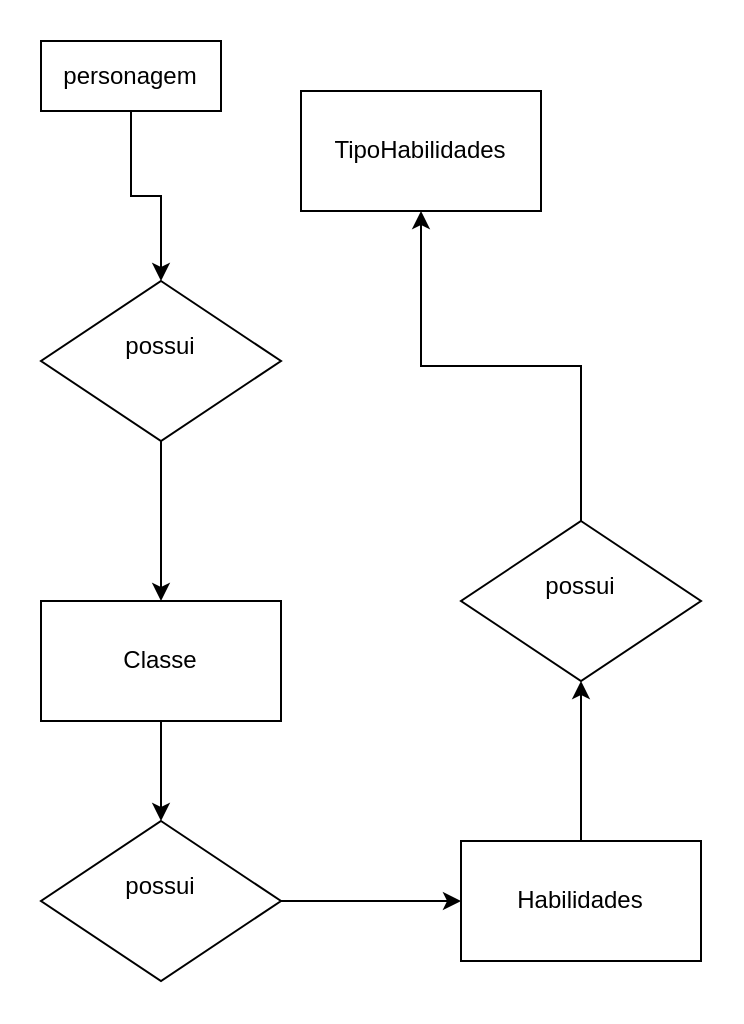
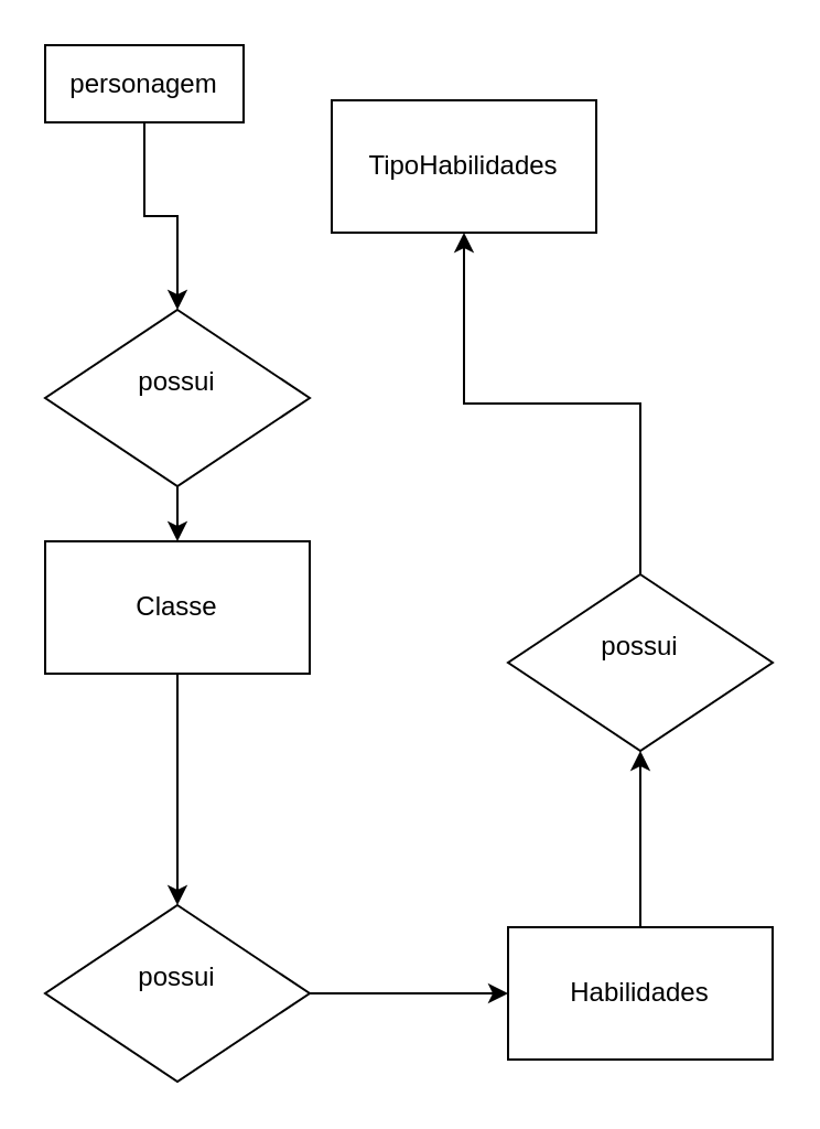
  <mxCell id="0" />
  <mxCell id="1" parent="0" />
  <mxCell id="2" style="edgeStyle=orthogonalEdgeStyle;rounded=0;orthogonalLoop=1;jettySize=auto;html=1;entryX=0.5;entryY=0;entryDx=0;entryDy=0;" edge="1" parent="1" source="3" target="5"><mxGeometry relative="1" as="geometry" /></mxCell>
  <mxCell id="3" value="&lt;font style=&quot;vertical-align: inherit&quot;&gt;&lt;font style=&quot;vertical-align: inherit&quot;&gt;personagem&lt;/font&gt;&lt;/font&gt;" style="rounded=0;whiteSpace=wrap;html=1;" vertex="1" parent="1"><mxGeometry x="20" y="20" width="90" height="35" as="geometry" /></mxCell>
  <mxCell id="4" style="edgeStyle=orthogonalEdgeStyle;rounded=0;orthogonalLoop=1;jettySize=auto;html=1;entryX=0.5;entryY=0;entryDx=0;entryDy=0;" edge="1" parent="1" source="5" target="7"><mxGeometry relative="1" as="geometry" /></mxCell>
  <mxCell id="5" value="&lt;font style=&quot;vertical-align: inherit&quot;&gt;&lt;font style=&quot;vertical-align: inherit&quot;&gt;possui&lt;br&gt;&lt;br&gt;&lt;/font&gt;&lt;/font&gt;" style="rhombus;whiteSpace=wrap;html=1;" vertex="1" parent="1"><mxGeometry x="20" y="140" width="120" height="80" as="geometry" /></mxCell>
  <mxCell id="6" style="edgeStyle=orthogonalEdgeStyle;rounded=0;orthogonalLoop=1;jettySize=auto;html=1;entryX=0.5;entryY=0;entryDx=0;entryDy=0;" edge="1" parent="1" source="7" target="9"><mxGeometry relative="1" as="geometry" /></mxCell>
- <mxCell id="7" value="&lt;font style=&quot;vertical-align: inherit&quot;&gt;&lt;font style=&quot;vertical-align: inherit&quot;&gt;&lt;font style=&quot;vertical-align: inherit&quot;&gt;&lt;font style=&quot;vertical-align: inherit&quot;&gt;Classe&lt;/font&gt;&lt;/font&gt;&lt;/font&gt;&lt;/font&gt;" style="rounded=0;whiteSpace=wrap;html=1;" vertex="1" parent="1"><mxGeometry x="20" y="300" width="120" height="60" as="geometry" /></mxCell>
+ <mxCell id="7" value="&lt;font style=&quot;vertical-align: inherit&quot;&gt;&lt;font style=&quot;vertical-align: inherit&quot;&gt;&lt;font style=&quot;vertical-align: inherit&quot;&gt;&lt;font style=&quot;vertical-align: inherit&quot;&gt;Classe&lt;/font&gt;&lt;/font&gt;&lt;/font&gt;&lt;/font&gt;" style="rounded=0;whiteSpace=wrap;html=1;" vertex="1" parent="1"><mxGeometry x="20" y="245" width="120" height="60" as="geometry" /></mxCell>
  <mxCell id="8" style="edgeStyle=orthogonalEdgeStyle;rounded=0;orthogonalLoop=1;jettySize=auto;html=1;entryX=0;entryY=0.5;entryDx=0;entryDy=0;" edge="1" parent="1" source="9" target="11"><mxGeometry relative="1" as="geometry" /></mxCell>
  <mxCell id="9" value="&lt;font style=&quot;vertical-align: inherit&quot;&gt;&lt;font style=&quot;vertical-align: inherit&quot;&gt;possui&lt;br&gt;&lt;br&gt;&lt;/font&gt;&lt;/font&gt;" style="rhombus;whiteSpace=wrap;html=1;" vertex="1" parent="1"><mxGeometry x="20" y="410" width="120" height="80" as="geometry" /></mxCell>
  <mxCell id="10" style="edgeStyle=orthogonalEdgeStyle;rounded=0;orthogonalLoop=1;jettySize=auto;html=1;entryX=0.5;entryY=1;entryDx=0;entryDy=0;" edge="1" parent="1" source="11" target="13"><mxGeometry relative="1" as="geometry" /></mxCell>
  <mxCell id="11" value="&lt;font style=&quot;vertical-align: inherit&quot;&gt;&lt;font style=&quot;vertical-align: inherit&quot;&gt;&lt;font style=&quot;vertical-align: inherit&quot;&gt;&lt;font style=&quot;vertical-align: inherit&quot;&gt;&lt;font style=&quot;vertical-align: inherit&quot;&gt;&lt;font style=&quot;vertical-align: inherit&quot;&gt;&lt;font style=&quot;vertical-align: inherit&quot;&gt;&lt;font style=&quot;vertical-align: inherit&quot;&gt;Habilidades&lt;/font&gt;&lt;/font&gt;&lt;/font&gt;&lt;/font&gt;&lt;/font&gt;&lt;/font&gt;&lt;/font&gt;&lt;/font&gt;" style="rounded=0;whiteSpace=wrap;html=1;" vertex="1" parent="1"><mxGeometry x="230" y="420" width="120" height="60" as="geometry" /></mxCell>
  <mxCell id="12" style="edgeStyle=orthogonalEdgeStyle;rounded=0;orthogonalLoop=1;jettySize=auto;html=1;entryX=0.5;entryY=1;entryDx=0;entryDy=0;" edge="1" parent="1" source="13" target="14"><mxGeometry relative="1" as="geometry" /></mxCell>
  <mxCell id="13" value="&lt;font style=&quot;vertical-align: inherit&quot;&gt;&lt;font style=&quot;vertical-align: inherit&quot;&gt;possui&lt;br&gt;&lt;br&gt;&lt;/font&gt;&lt;/font&gt;" style="rhombus;whiteSpace=wrap;html=1;" vertex="1" parent="1"><mxGeometry x="230" y="260" width="120" height="80" as="geometry" /></mxCell>
  <mxCell id="14" value="&lt;font style=&quot;vertical-align: inherit&quot;&gt;&lt;font style=&quot;vertical-align: inherit&quot;&gt;&lt;font style=&quot;vertical-align: inherit&quot;&gt;&lt;font style=&quot;vertical-align: inherit&quot;&gt;&lt;font style=&quot;vertical-align: inherit&quot;&gt;&lt;font style=&quot;vertical-align: inherit&quot;&gt;&lt;font style=&quot;vertical-align: inherit&quot;&gt;&lt;font style=&quot;vertical-align: inherit&quot;&gt;TipoHabilidades&lt;br&gt;&lt;/font&gt;&lt;/font&gt;&lt;/font&gt;&lt;/font&gt;&lt;/font&gt;&lt;/font&gt;&lt;/font&gt;&lt;/font&gt;" style="rounded=0;whiteSpace=wrap;html=1;" vertex="1" parent="1"><mxGeometry x="150" y="45" width="120" height="60" as="geometry" /></mxCell>
